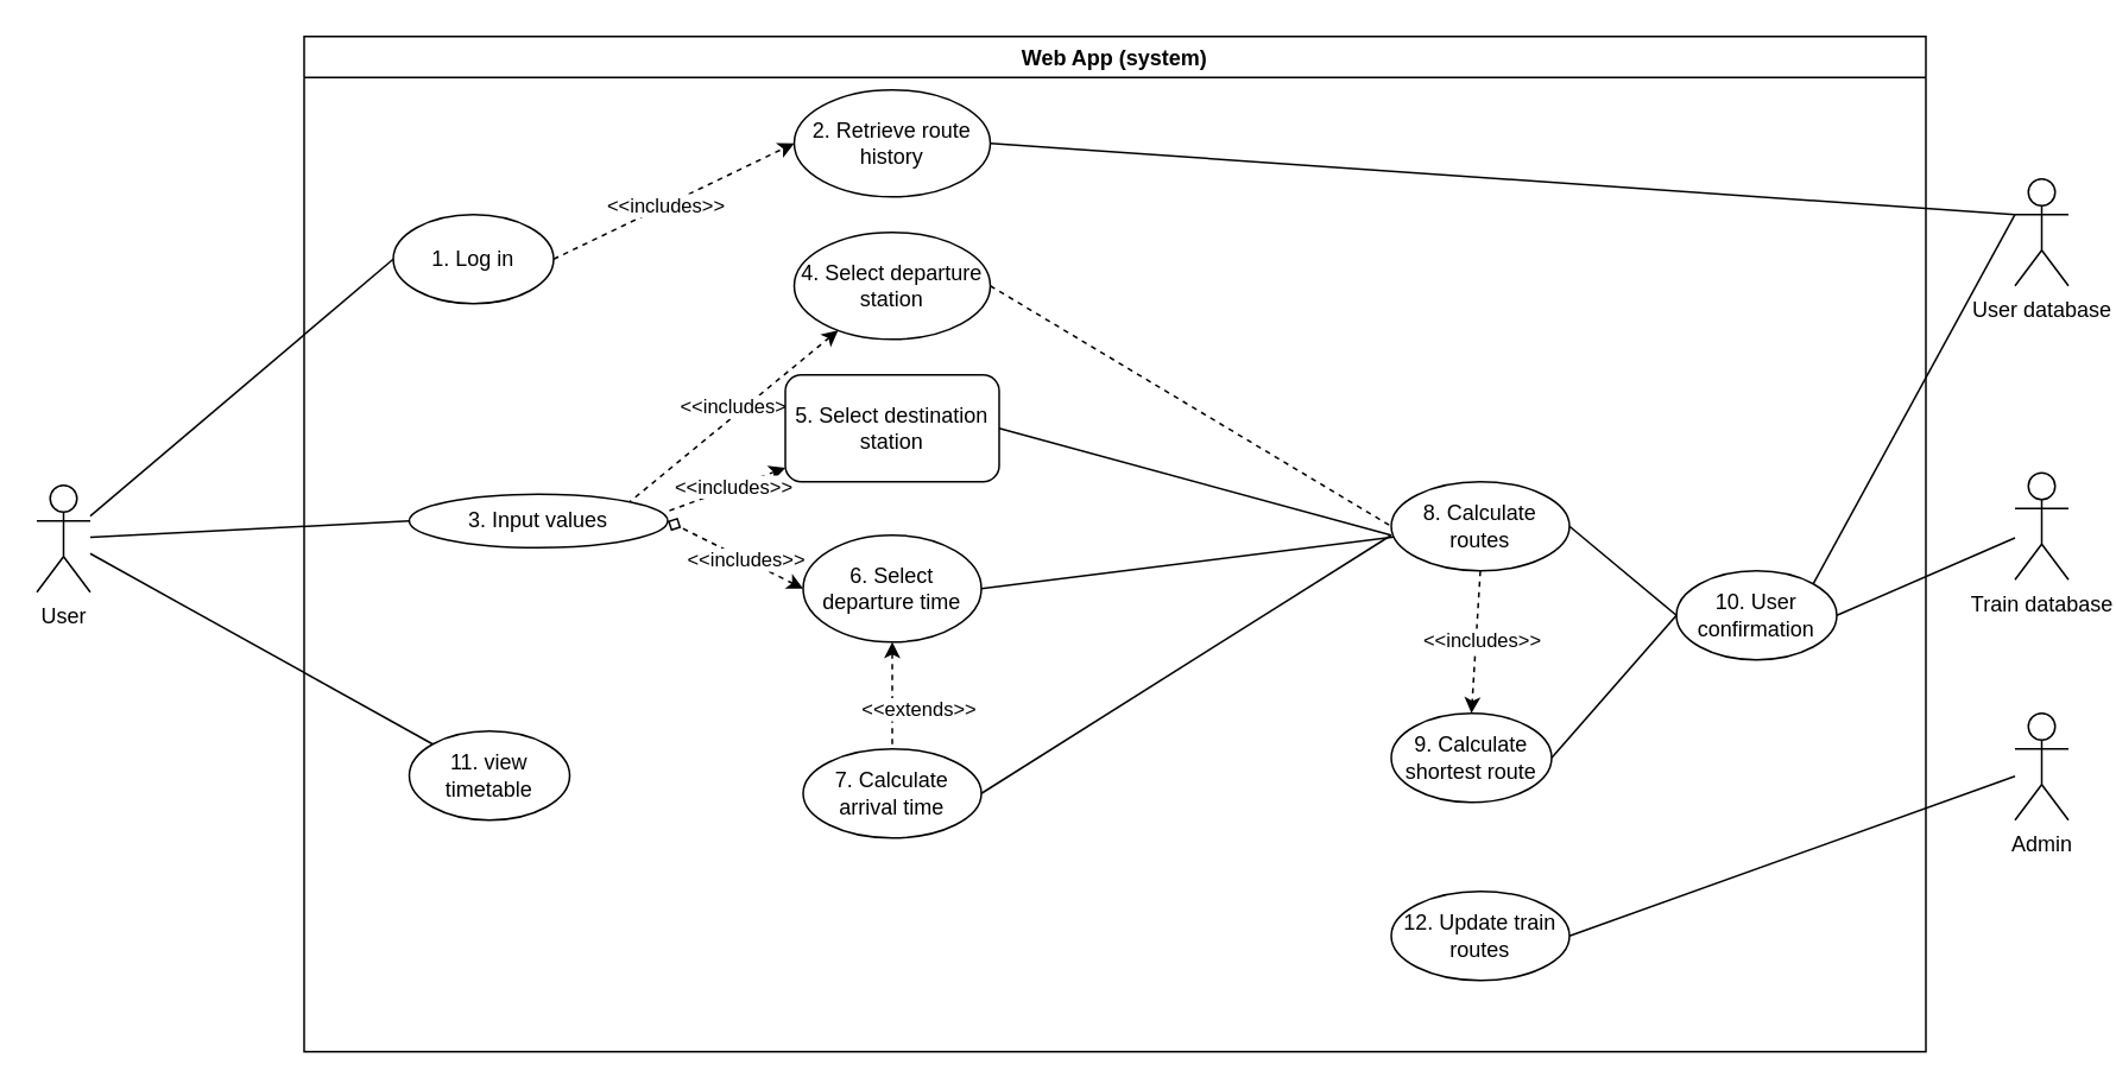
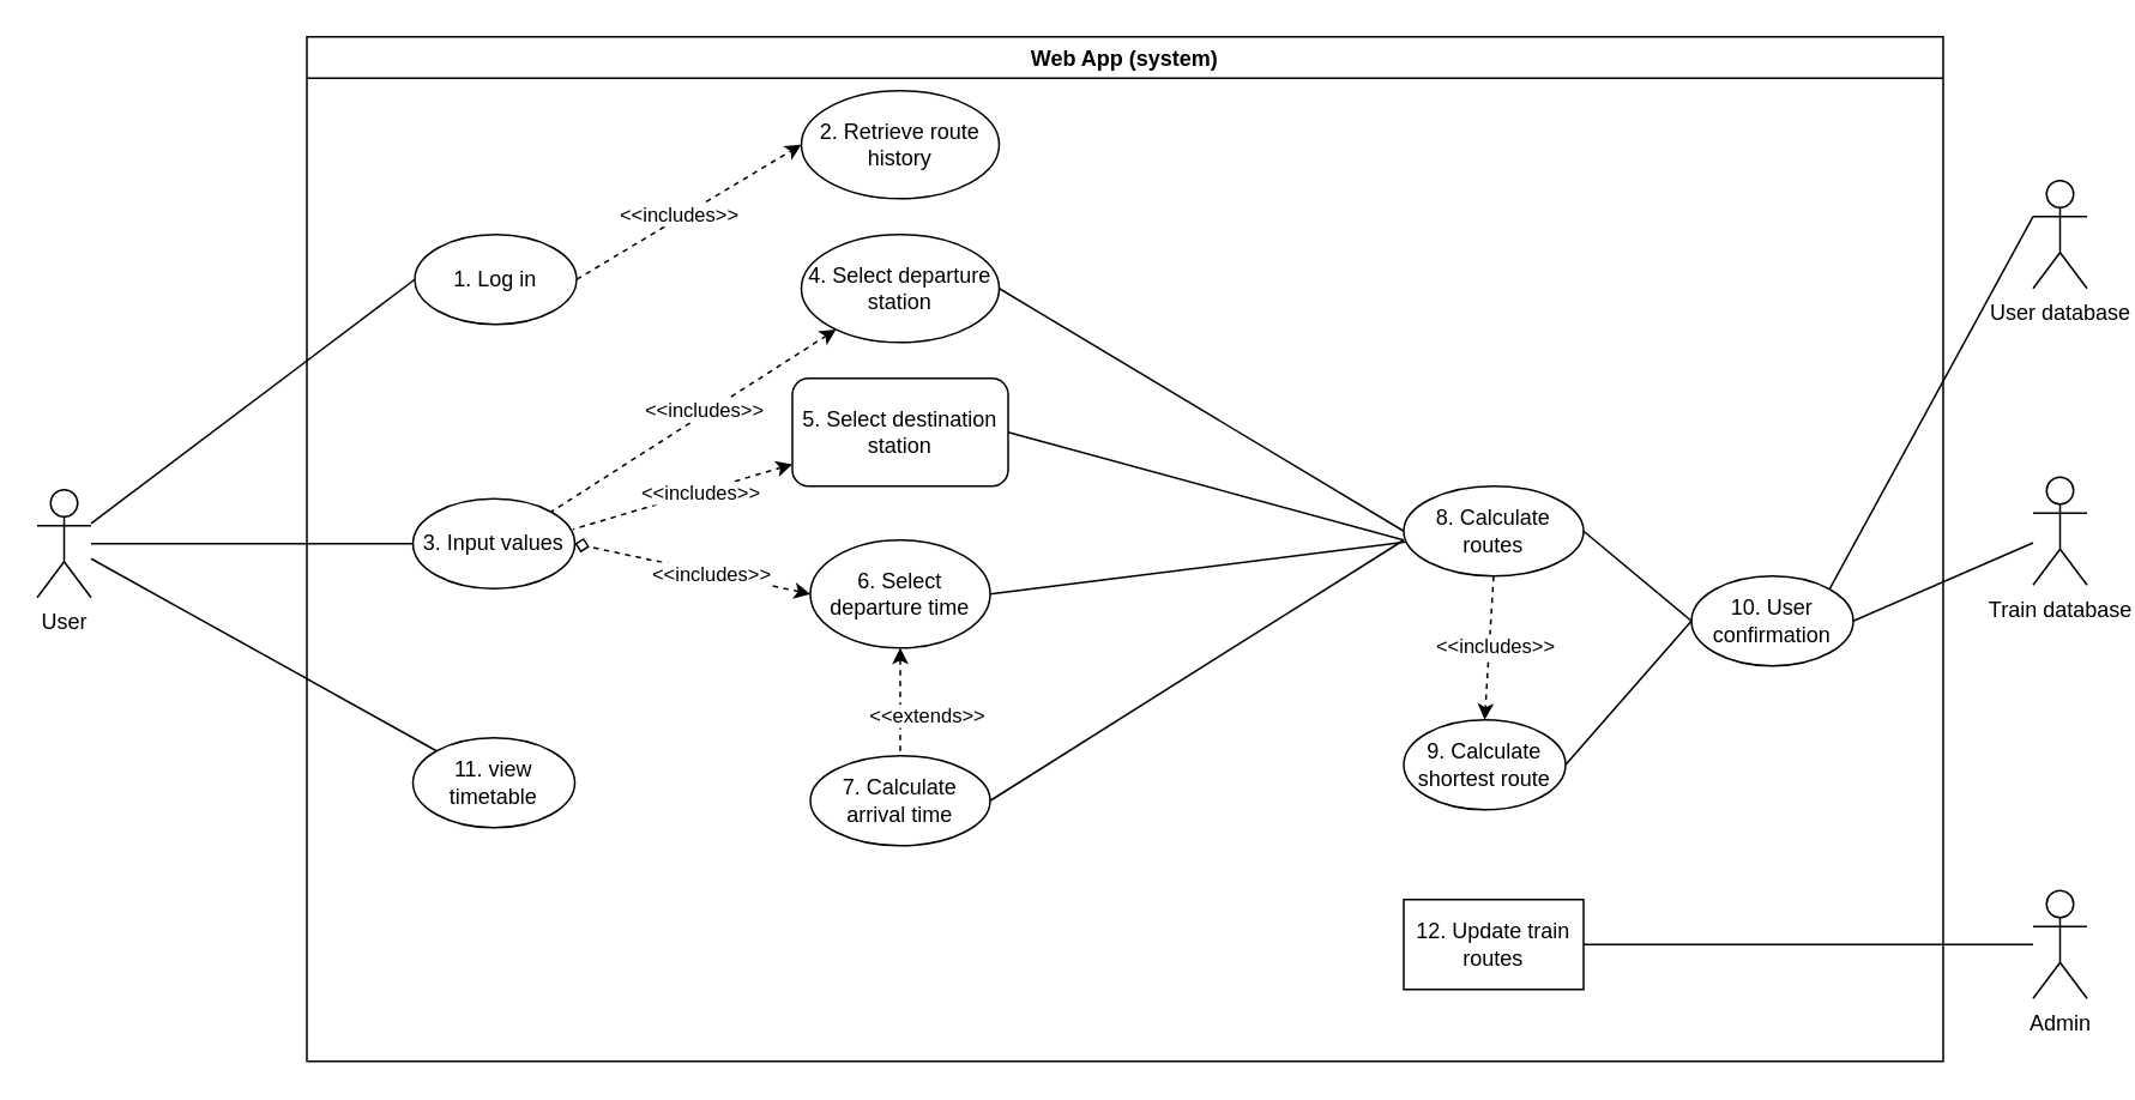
  <mxCell id="0" />
  <mxCell id="1" parent="0" />
  <mxCell id="2" value="Web App (system)" style="swimlane;fillColor=#FFFFFF;startSize=23;" parent="1" vertex="1"><mxGeometry x="170" width="910" height="570" as="geometry" y="20" /></mxCell>
- <mxCell id="3" value="3. Input values" style="ellipse;whiteSpace=wrap;html=1;fillColor=#FFFFFF;" parent="2" vertex="1"><mxGeometry x="59" y="257" width="145" height="30" as="geometry" /></mxCell>
+ <mxCell id="3" value="3. Input values" style="ellipse;whiteSpace=wrap;html=1;fillColor=#FFFFFF;" parent="2" vertex="1"><mxGeometry x="59" y="257" width="90" height="50" as="geometry" /></mxCell>
  <mxCell id="4" style="rounded=0;orthogonalLoop=1;jettySize=auto;html=1;entryX=1;entryY=0;entryDx=0;entryDy=0;dashed=1;startArrow=classic;startFill=1;endArrow=none;endFill=0;" parent="2" source="7" target="3" edge="1"><mxGeometry relative="1" as="geometry" /></mxCell>
  <mxCell id="5" value="&amp;lt;&amp;lt;includes&amp;gt;&amp;gt;" style="edgeLabel;html=1;align=center;verticalAlign=middle;resizable=0;points=[];" parent="4" vertex="1" connectable="0"><mxGeometry x="-0.163" y="-1" relative="1" as="geometry"><mxPoint x="-7" y="3" as="offset" /></mxGeometry></mxCell>
- <mxCell id="6" style="edgeStyle=none;rounded=0;orthogonalLoop=1;jettySize=auto;html=1;exitX=1;exitY=0.5;exitDx=0;exitDy=0;entryX=0;entryY=0.5;entryDx=0;entryDy=0;endArrow=none;endFill=0;dashed=1;" parent="2" source="7" target="15" edge="1"><mxGeometry relative="1" as="geometry" /></mxCell>
+ <mxCell id="6" style="edgeStyle=none;rounded=0;orthogonalLoop=1;jettySize=auto;html=1;exitX=1;exitY=0.5;exitDx=0;exitDy=0;entryX=0;entryY=0.5;entryDx=0;entryDy=0;endArrow=none;endFill=0;" parent="2" source="7" target="15" edge="1"><mxGeometry relative="1" as="geometry" /></mxCell>
  <mxCell id="7" value="4. Select departure station" style="ellipse;whiteSpace=wrap;html=1;fillColor=#FFFFFF;" parent="2" vertex="1"><mxGeometry x="275" y="110" width="110" height="60" as="geometry" /></mxCell>
  <mxCell id="8" style="edgeStyle=none;rounded=0;orthogonalLoop=1;jettySize=auto;html=1;entryX=0.989;entryY=0.34;entryDx=0;entryDy=0;dashed=1;startArrow=classic;startFill=1;endArrow=none;endFill=0;entryPerimeter=0;" parent="2" source="10" target="3" edge="1"><mxGeometry relative="1" as="geometry" /></mxCell>
  <mxCell id="9" value="&amp;lt;&amp;lt;includes&amp;gt;&amp;gt;" style="edgeLabel;html=1;align=center;verticalAlign=middle;resizable=0;points=[];" parent="8" vertex="1" connectable="0"><mxGeometry x="-0.153" relative="1" as="geometry"><mxPoint as="offset" /></mxGeometry></mxCell>
  <mxCell id="10" value="5. Select destination station" style="whiteSpace=wrap;html=1;fillColor=#FFFFFF;rounded=1;" parent="2" vertex="1"><mxGeometry x="270" y="190" width="120" height="60" as="geometry" /></mxCell>
  <mxCell id="11" value="7. Calculate arrival time" style="ellipse;whiteSpace=wrap;html=1;fillColor=#FFFFFF;" parent="2" vertex="1"><mxGeometry x="280" y="400" width="100" height="50" as="geometry" /></mxCell>
  <mxCell id="12" value="11. view timetable" style="ellipse;whiteSpace=wrap;html=1;fillColor=#FFFFFF;" parent="2" vertex="1"><mxGeometry x="59" y="390" width="90" height="50" as="geometry" /></mxCell>
  <mxCell id="13" style="edgeStyle=none;rounded=0;orthogonalLoop=1;jettySize=auto;html=1;exitX=1;exitY=0.5;exitDx=0;exitDy=0;endArrow=none;endFill=0;" parent="2" source="14" target="15" edge="1"><mxGeometry relative="1" as="geometry" /></mxCell>
  <mxCell id="14" value="6. Select departure time" style="ellipse;whiteSpace=wrap;html=1;fillColor=#FFFFFF;" parent="2" vertex="1"><mxGeometry x="280" y="280" width="100" height="60" as="geometry" /></mxCell>
  <mxCell id="15" value="8. Calculate routes" style="ellipse;whiteSpace=wrap;html=1;fillColor=#FFFFFF;" parent="2" vertex="1"><mxGeometry x="610" y="250" width="100" height="50" as="geometry" /></mxCell>
  <mxCell id="16" style="rounded=0;orthogonalLoop=1;jettySize=auto;html=1;exitX=1;exitY=0.5;exitDx=0;exitDy=0;entryX=0;entryY=0.5;entryDx=0;entryDy=0;endArrow=classic;endFill=1;strokeColor=#000000;dashed=1;startArrow=none;startFill=0;" parent="2" source="18" target="19" edge="1"><mxGeometry relative="1" as="geometry" /></mxCell>
  <mxCell id="17" value="&amp;lt;&amp;lt;includes&amp;gt;&amp;gt;" style="edgeLabel;html=1;align=center;verticalAlign=middle;resizable=0;points=[];" vertex="1" connectable="0" parent="16"><mxGeometry x="0.192" relative="1" as="geometry"><mxPoint x="-18" y="8" as="offset" /></mxGeometry></mxCell>
- <mxCell id="18" value="1. Log in" style="ellipse;whiteSpace=wrap;html=1;fillColor=#FFFFFF;" parent="2" vertex="1"><mxGeometry x="50" y="100" width="90" height="50" as="geometry" /></mxCell>
+ <mxCell id="18" value="1. Log in" style="ellipse;whiteSpace=wrap;html=1;fillColor=#FFFFFF;" parent="2" vertex="1"><mxGeometry x="60" y="110" width="90" height="50" as="geometry" /></mxCell>
  <mxCell id="19" value="2. Retrieve route history" style="ellipse;whiteSpace=wrap;html=1;fillColor=#FFFFFF;" parent="2" vertex="1"><mxGeometry x="275" y="30" width="110" height="60" as="geometry" /></mxCell>
  <mxCell id="20" value="9. Calculate shortest route" style="ellipse;whiteSpace=wrap;html=1;fillColor=#FFFFFF;" parent="2" vertex="1"><mxGeometry x="610" y="380" width="90" height="50" as="geometry" /></mxCell>
  <mxCell id="21" style="edgeStyle=none;rounded=0;orthogonalLoop=1;jettySize=auto;html=1;dashed=1;endArrow=classic;endFill=1;startArrow=none;startFill=0;exitX=0.5;exitY=1;exitDx=0;exitDy=0;entryX=0.5;entryY=0;entryDx=0;entryDy=0;" parent="2" source="15" target="20" edge="1"><mxGeometry relative="1" as="geometry"><mxPoint x="640" y="320" as="sourcePoint" /><mxPoint x="410" y="441" as="targetPoint" /></mxGeometry></mxCell>
  <mxCell id="22" value="&amp;lt;&amp;lt;includes&amp;gt;&amp;gt;" style="edgeLabel;html=1;align=center;verticalAlign=middle;resizable=0;points=[];" parent="21" vertex="1" connectable="0"><mxGeometry x="0.159" y="2" relative="1" as="geometry"><mxPoint x="1" y="-8" as="offset" /></mxGeometry></mxCell>
- <mxCell id="23" value="12. Update train routes" style="ellipse;whiteSpace=wrap;html=1;fillColor=#FFFFFF;" parent="2" vertex="1"><mxGeometry x="610" y="480" width="100" height="50" as="geometry" /></mxCell>
+ <mxCell id="23" value="12. Update train routes" style="whiteSpace=wrap;html=1;fillColor=#FFFFFF;rounded=0;" parent="2" vertex="1"><mxGeometry x="610" y="480" width="100" height="50" as="geometry" /></mxCell>
  <mxCell id="24" value="10. User confirmation" style="ellipse;whiteSpace=wrap;html=1;fillColor=#FFFFFF;" parent="2" vertex="1"><mxGeometry x="770" y="300" width="90" height="50" as="geometry" /></mxCell>
  <mxCell id="25" style="rounded=0;orthogonalLoop=1;jettySize=auto;html=1;exitX=1;exitY=0.5;exitDx=0;exitDy=0;endArrow=none;endFill=0;strokeColor=#000000;entryX=0;entryY=0.5;entryDx=0;entryDy=0;" parent="2" source="15" target="24" edge="1"><mxGeometry relative="1" as="geometry" /></mxCell>
  <mxCell id="26" style="rounded=0;orthogonalLoop=1;jettySize=auto;html=1;exitX=1;exitY=0.5;exitDx=0;exitDy=0;entryX=0;entryY=0.5;entryDx=0;entryDy=0;endArrow=none;endFill=0;" parent="2" source="20" target="24" edge="1"><mxGeometry relative="1" as="geometry" /></mxCell>
  <mxCell id="27" style="edgeStyle=none;rounded=0;orthogonalLoop=1;jettySize=auto;html=1;dashed=1;endArrow=none;endFill=0;startArrow=classic;startFill=1;exitX=0.5;exitY=1;exitDx=0;exitDy=0;" parent="2" source="14" target="11" edge="1"><mxGeometry relative="1" as="geometry"><mxPoint x="620" y="285" as="sourcePoint" /><mxPoint x="390" y="406" as="targetPoint" /></mxGeometry></mxCell>
  <mxCell id="28" value="&amp;lt;&amp;lt;extends&amp;gt;&amp;gt;" style="edgeLabel;html=1;align=center;verticalAlign=middle;resizable=0;points=[];" parent="27" vertex="1" connectable="0"><mxGeometry x="0.159" y="2" relative="1" as="geometry"><mxPoint x="12" y="2" as="offset" /></mxGeometry></mxCell>
  <mxCell id="29" style="edgeStyle=none;rounded=0;orthogonalLoop=1;jettySize=auto;html=1;entryX=1;entryY=0.5;entryDx=0;entryDy=0;dashed=1;startArrow=classic;startFill=1;endArrow=diamond;endFill=0;exitX=0;exitY=0.5;exitDx=0;exitDy=0;" parent="2" source="14" target="3" edge="1"><mxGeometry relative="1" as="geometry"><mxPoint x="288.475" y="245.372" as="sourcePoint" /><mxPoint x="158.01" y="284" as="targetPoint" /></mxGeometry></mxCell>
  <mxCell id="30" value="&amp;lt;&amp;lt;includes&amp;gt;&amp;gt;" style="edgeLabel;html=1;align=center;verticalAlign=middle;resizable=0;points=[];" parent="29" vertex="1" connectable="0"><mxGeometry x="-0.153" relative="1" as="geometry"><mxPoint as="offset" /></mxGeometry></mxCell>
  <mxCell id="31" style="rounded=0;orthogonalLoop=1;jettySize=auto;html=1;entryX=0;entryY=0.5;entryDx=0;entryDy=0;endArrow=none;endFill=0;" parent="1" source="34" target="3" edge="1"><mxGeometry relative="1" as="geometry" /></mxCell>
  <mxCell id="32" style="edgeStyle=none;rounded=0;orthogonalLoop=1;jettySize=auto;html=1;entryX=0;entryY=0;entryDx=0;entryDy=0;endArrow=none;endFill=0;" parent="1" source="34" target="12" edge="1"><mxGeometry relative="1" as="geometry" /></mxCell>
  <mxCell id="33" style="rounded=0;orthogonalLoop=1;jettySize=auto;html=1;entryX=0;entryY=0.5;entryDx=0;entryDy=0;startArrow=none;startFill=0;endArrow=none;endFill=0;" edge="1" parent="1" source="34" target="18"><mxGeometry relative="1" as="geometry" /></mxCell>
  <mxCell id="34" value="User" style="shape=umlActor;verticalLabelPosition=bottom;verticalAlign=top;html=1;outlineConnect=0;fillColor=#FFFFFF;" parent="1" vertex="1"><mxGeometry x="20" y="272" width="30" height="60" as="geometry" /></mxCell>
  <mxCell id="35" value="Train database" style="shape=umlActor;verticalLabelPosition=bottom;verticalAlign=top;html=1;outlineConnect=0;fillColor=#FFFFFF;" parent="1" vertex="1"><mxGeometry x="1130" y="265" width="30" height="60" as="geometry" /></mxCell>
  <mxCell id="36" value="User database" style="shape=umlActor;verticalLabelPosition=bottom;verticalAlign=top;html=1;outlineConnect=0;fillColor=#FFFFFF;" parent="1" vertex="1"><mxGeometry x="1130" y="100" width="30" height="60" as="geometry" /></mxCell>
- <mxCell id="37" style="edgeStyle=none;rounded=0;orthogonalLoop=1;jettySize=auto;html=1;exitX=1;exitY=0.5;exitDx=0;exitDy=0;entryX=0;entryY=0.333;entryDx=0;entryDy=0;entryPerimeter=0;endArrow=none;endFill=0;strokeColor=#000000;" parent="1" source="19" target="36" edge="1"><mxGeometry relative="1" as="geometry" /></mxCell>
- <mxCell id="38" value="Admin" style="shape=umlActor;verticalLabelPosition=bottom;verticalAlign=top;html=1;outlineConnect=0;fillColor=#FFFFFF;" parent="1" vertex="1"><mxGeometry x="1130" y="400" width="30" height="60" as="geometry" /></mxCell>
+ <mxCell id="38" value="Admin" style="shape=umlActor;verticalLabelPosition=bottom;verticalAlign=top;html=1;outlineConnect=0;fillColor=#FFFFFF;" parent="1" vertex="1"><mxGeometry x="1130" y="495" width="30" height="60" as="geometry" /></mxCell>
  <mxCell id="39" style="edgeStyle=none;rounded=0;orthogonalLoop=1;jettySize=auto;html=1;exitX=1;exitY=0.5;exitDx=0;exitDy=0;endArrow=none;endFill=0;" parent="1" source="23" target="38" edge="1"><mxGeometry relative="1" as="geometry" /></mxCell>
  <mxCell id="40" style="rounded=0;orthogonalLoop=1;jettySize=auto;html=1;exitX=1;exitY=0.5;exitDx=0;exitDy=0;endArrow=none;endFill=0;" parent="1" source="24" target="35" edge="1"><mxGeometry relative="1" as="geometry" /></mxCell>
  <mxCell id="41" style="edgeStyle=none;rounded=0;orthogonalLoop=1;jettySize=auto;html=1;exitX=1;exitY=0;exitDx=0;exitDy=0;endArrow=none;endFill=0;entryX=0;entryY=0.333;entryDx=0;entryDy=0;entryPerimeter=0;" parent="1" source="24" target="36" edge="1"><mxGeometry relative="1" as="geometry" /></mxCell>
  <mxCell id="42" style="edgeStyle=none;rounded=0;orthogonalLoop=1;jettySize=auto;html=1;exitX=1;exitY=0.5;exitDx=0;exitDy=0;endArrow=none;endFill=0;" parent="1" source="10" edge="1"><mxGeometry relative="1" as="geometry"><mxPoint x="780" y="300" as="targetPoint" /></mxGeometry></mxCell>
  <mxCell id="43" style="edgeStyle=none;rounded=0;orthogonalLoop=1;jettySize=auto;html=1;exitX=1;exitY=0.5;exitDx=0;exitDy=0;endArrow=none;endFill=0;" parent="1" source="11" edge="1"><mxGeometry relative="1" as="geometry"><mxPoint x="780" y="300" as="targetPoint" /></mxGeometry></mxCell>
